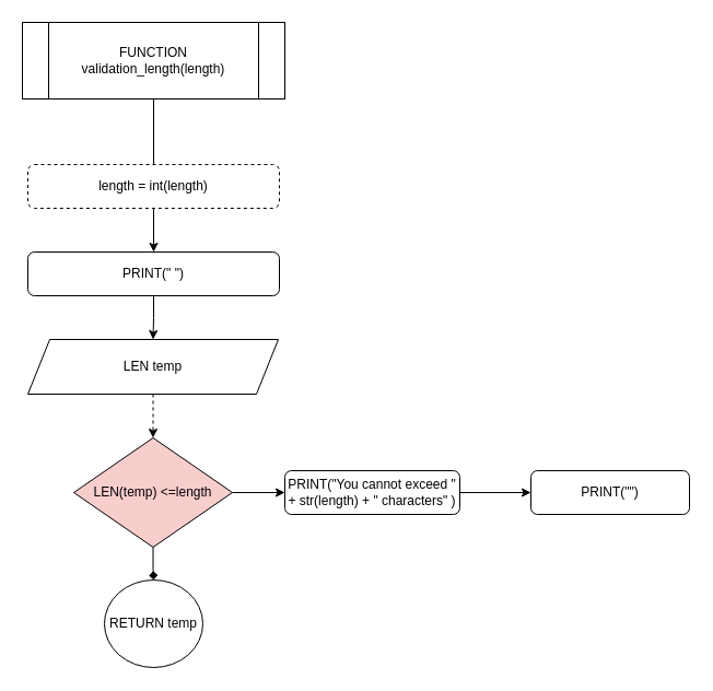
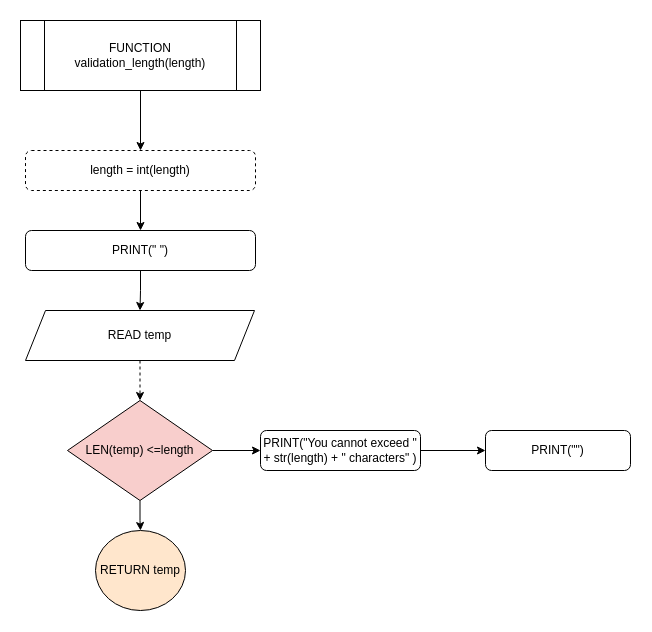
  <mxCell id="0" />
  <mxCell id="1" parent="0" />
- <mxCell id="2" value="" style="edgeStyle=orthogonalEdgeStyle;rounded=0;orthogonalLoop=1;jettySize=auto;html=1;endArrow=none;" edge="1" parent="1" source="3" target="5"><mxGeometry relative="1" as="geometry" /></mxCell>
+ <mxCell id="2" value="" style="edgeStyle=orthogonalEdgeStyle;rounded=0;orthogonalLoop=1;jettySize=auto;html=1;" edge="1" parent="1" source="3" target="5"><mxGeometry relative="1" as="geometry" /></mxCell>
  <mxCell id="3" value="FUNCTION validation_length(length)" style="shape=process;whiteSpace=wrap;html=1;backgroundOutline=1;" vertex="1" parent="1"><mxGeometry x="20" y="20" width="240" height="70" as="geometry" /></mxCell>
  <mxCell id="4" value="" style="edgeStyle=orthogonalEdgeStyle;rounded=0;orthogonalLoop=1;jettySize=auto;html=1;" edge="1" parent="1" source="5" target="7"><mxGeometry relative="1" as="geometry" /></mxCell>
  <mxCell id="5" value="length = int(length)" style="rounded=1;whiteSpace=wrap;html=1;dashed=1;" vertex="1" parent="1"><mxGeometry x="25" y="150" width="230" height="40" as="geometry" /></mxCell>
  <mxCell id="6" value="" style="edgeStyle=orthogonalEdgeStyle;rounded=0;orthogonalLoop=1;jettySize=auto;html=1;" edge="1" parent="1" source="7" target="9"><mxGeometry relative="1" as="geometry" /></mxCell>
  <mxCell id="7" value="PRINT(&quot; &quot;)" style="rounded=1;whiteSpace=wrap;html=1;" vertex="1" parent="1"><mxGeometry x="25" y="230" width="230" height="40" as="geometry" /></mxCell>
  <mxCell id="8" value="" style="edgeStyle=orthogonalEdgeStyle;rounded=0;orthogonalLoop=1;jettySize=auto;html=1;dashed=1;" edge="1" parent="1" source="9" target="12"><mxGeometry relative="1" as="geometry" /></mxCell>
- <mxCell id="9" value="LEN temp" style="shape=parallelogram;perimeter=parallelogramPerimeter;whiteSpace=wrap;html=1;fixedSize=1;" vertex="1" parent="1"><mxGeometry x="25" y="310" width="229" height="50" as="geometry" /></mxCell>
- <mxCell id="10" value="" style="edgeStyle=orthogonalEdgeStyle;rounded=0;orthogonalLoop=1;jettySize=auto;html=1;endArrow=diamond;" edge="1" parent="1" source="12" target="13"><mxGeometry relative="1" as="geometry" /></mxCell>
+ <mxCell id="9" value="READ temp" style="shape=parallelogram;perimeter=parallelogramPerimeter;whiteSpace=wrap;html=1;fixedSize=1;" vertex="1" parent="1"><mxGeometry x="25" y="310" width="229" height="50" as="geometry" /></mxCell>
+ <mxCell id="10" value="" style="edgeStyle=orthogonalEdgeStyle;rounded=0;orthogonalLoop=1;jettySize=auto;html=1;" edge="1" parent="1" source="12" target="13"><mxGeometry relative="1" as="geometry" /></mxCell>
  <mxCell id="11" value="" style="edgeStyle=orthogonalEdgeStyle;rounded=0;orthogonalLoop=1;jettySize=auto;html=1;" edge="1" parent="1" source="12" target="15"><mxGeometry relative="1" as="geometry" /></mxCell>
  <mxCell id="12" value="LEN(temp) &lt;=length" style="rhombus;whiteSpace=wrap;html=1;fillColor=#f8cecc;" vertex="1" parent="1"><mxGeometry x="67" y="400" width="145" height="100" as="geometry" /></mxCell>
- <mxCell id="13" value="RETURN temp" style="ellipse;whiteSpace=wrap;html=1;" vertex="1" parent="1"><mxGeometry x="95" y="530" width="90" height="80" as="geometry" /></mxCell>
+ <mxCell id="13" value="RETURN temp" style="ellipse;whiteSpace=wrap;html=1;fillColor=#ffe6cc;" vertex="1" parent="1"><mxGeometry x="95" y="530" width="90" height="80" as="geometry" /></mxCell>
  <mxCell id="14" value="" style="edgeStyle=orthogonalEdgeStyle;rounded=0;orthogonalLoop=1;jettySize=auto;html=1;" edge="1" parent="1" source="15" target="16"><mxGeometry relative="1" as="geometry" /></mxCell>
  <mxCell id="15" value="PRINT(&quot;You cannot exceed &quot; + str(length) + &quot; characters&quot; )" style="rounded=1;whiteSpace=wrap;html=1;" vertex="1" parent="1"><mxGeometry x="260" y="430" width="160" height="40" as="geometry" /></mxCell>
  <mxCell id="16" value="PRINT(&quot;&quot;)" style="rounded=1;whiteSpace=wrap;html=1;" vertex="1" parent="1"><mxGeometry x="485" y="430" width="145" height="40" as="geometry" /></mxCell>
